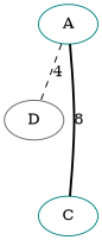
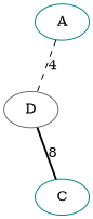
  graph {
    node [color=teal]
    D [color=gray40]
    A
    C
-   A -- C [label=8 style=bold]
+   D -- C [label=8 style=bold]
    A -- D [label=4 style=dashed]
  }
